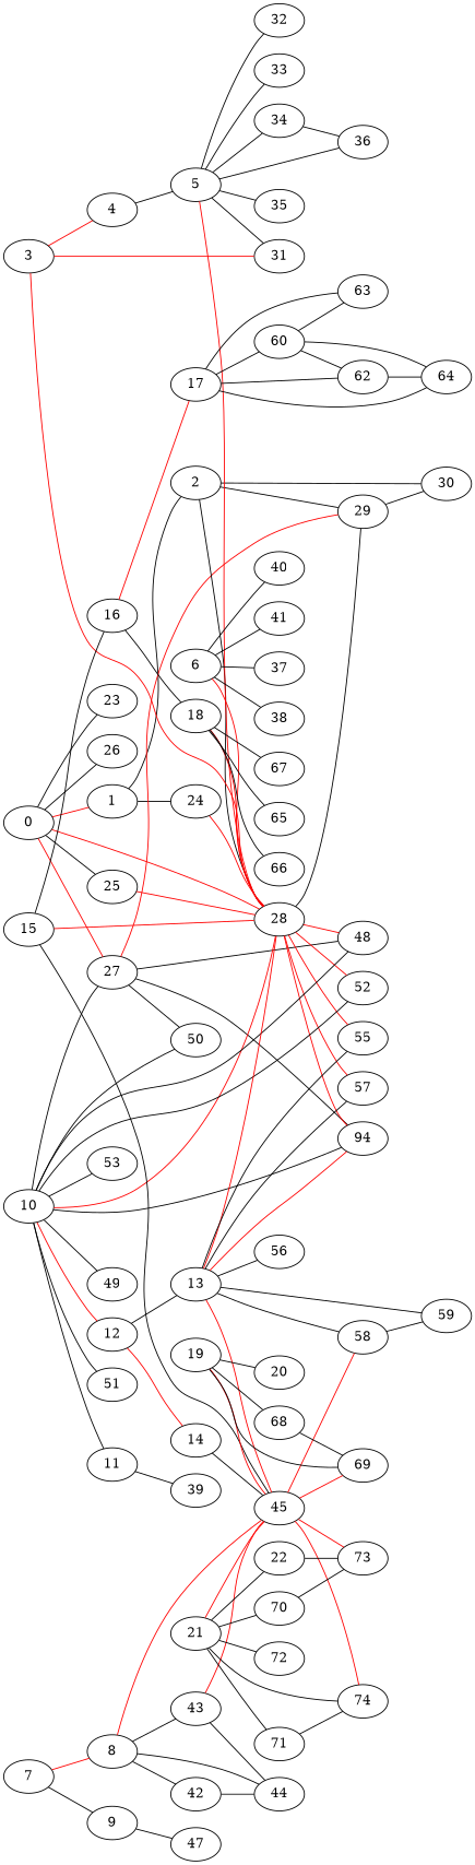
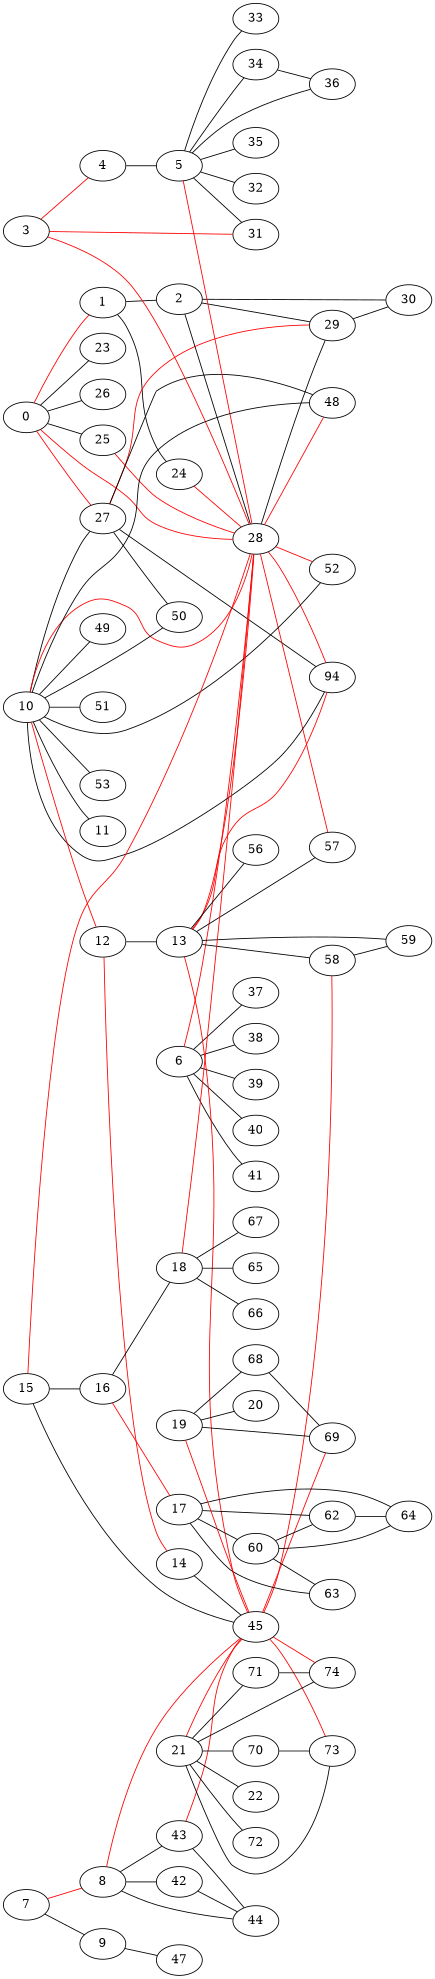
  graph {
    rankdir=LR
    0
    1
    23
    25
    26
    27
    28
    24
    2
    29
    48
    50
    n13 [label=94]
    52
-   55
    57
    30
    3
    4
    31
    5
    32
    33
    34
    35
    36
    6
    37
    38
    39
    40
    41
    7
    8
    9
    42
    43
    44
    45
    47
    58
    69
    73
    74
    59
    10
    11
    12
    49
    51
    53
    13
    14
    56
    15
    16
    17
    18
    60
    62
    63
    64
    65
    66
    67
    19
    20
    68
    21
    22
    70
    71
    72
    0 -- 1 [color=red]
    0 -- 23
    0 -- 25
    0 -- 26
    0 -- 27 [color=red]
    0 -- 28 [color=red]
    1 -- 24
    1 -- 2
    25 -- 28 [color=red]
    27 -- 29 [color=red]
    27 -- 48
    27 -- 50
    27 -- n13
    28 -- 29
    28 -- 48 [color=red]
    28 -- n13 [color=red]
    28 -- 52 [color=red]
-   28 -- 55 [color=red]
    28 -- 57 [color=red]
    24 -- 28 [color=red]
    2 -- 28
    2 -- 29
    2 -- 30
    29 -- 30
    3 -- 28 [color=red]
    3 -- 4 [color=red]
    3 -- 31 [color=red]
    4 -- 5
    5 -- 28 [color=red]
    5 -- 31
    5 -- 32
    5 -- 33
    5 -- 34
    5 -- 35
    5 -- 36
    34 -- 36
    6 -- 28 [color=red]
    6 -- 37
    6 -- 38
-   11 -- 39
+   6 -- 39
    6 -- 40
    6 -- 41
    7 -- 8 [color=red]
    7 -- 9
    8 -- 42
    8 -- 43
    8 -- 44
    8 -- 45 [color=red]
    9 -- 47
    42 -- 44
    43 -- 44
    43 -- 45 [color=red]
    45 -- 58 [color=red]
    45 -- 69 [color=red]
    45 -- 73 [color=red]
    45 -- 74 [color=red]
    58 -- 59
    10 -- 27
    10 -- 28 [color=red]
    10 -- 48
    10 -- 50
    10 -- n13
    10 -- 52
    10 -- 11
    10 -- 12 [color=red]
    10 -- 49
    10 -- 51
    10 -- 53
    12 -- 13
    12 -- 14 [color=red]
    13 -- 28 [color=red]
    13 -- n13 [color=red]
-   13 -- 55
    13 -- 57
    13 -- 45 [color=red]
    13 -- 58
    13 -- 59
    13 -- 56
    14 -- 45
    15 -- 28 [color=red]
    15 -- 45
    15 -- 16 [color=black]
    16 -- 17 [color=red]
    16 -- 18
    17 -- 60
    17 -- 62
    17 -- 63
    17 -- 64
    18 -- 28 [color=red]
    18 -- 65
    18 -- 66
    18 -- 67
    60 -- 62
    60 -- 63
    60 -- 64
    62 -- 64
    19 -- 45 [color=red]
    19 -- 69
    19 -- 20
    19 -- 68
    68 -- 69
    21 -- 45 [color=red]
-   22 -- 73
+   21 -- 73
    21 -- 74
    21 -- 22
    21 -- 70
    21 -- 71
    21 -- 72
    70 -- 73
    71 -- 74
  }
